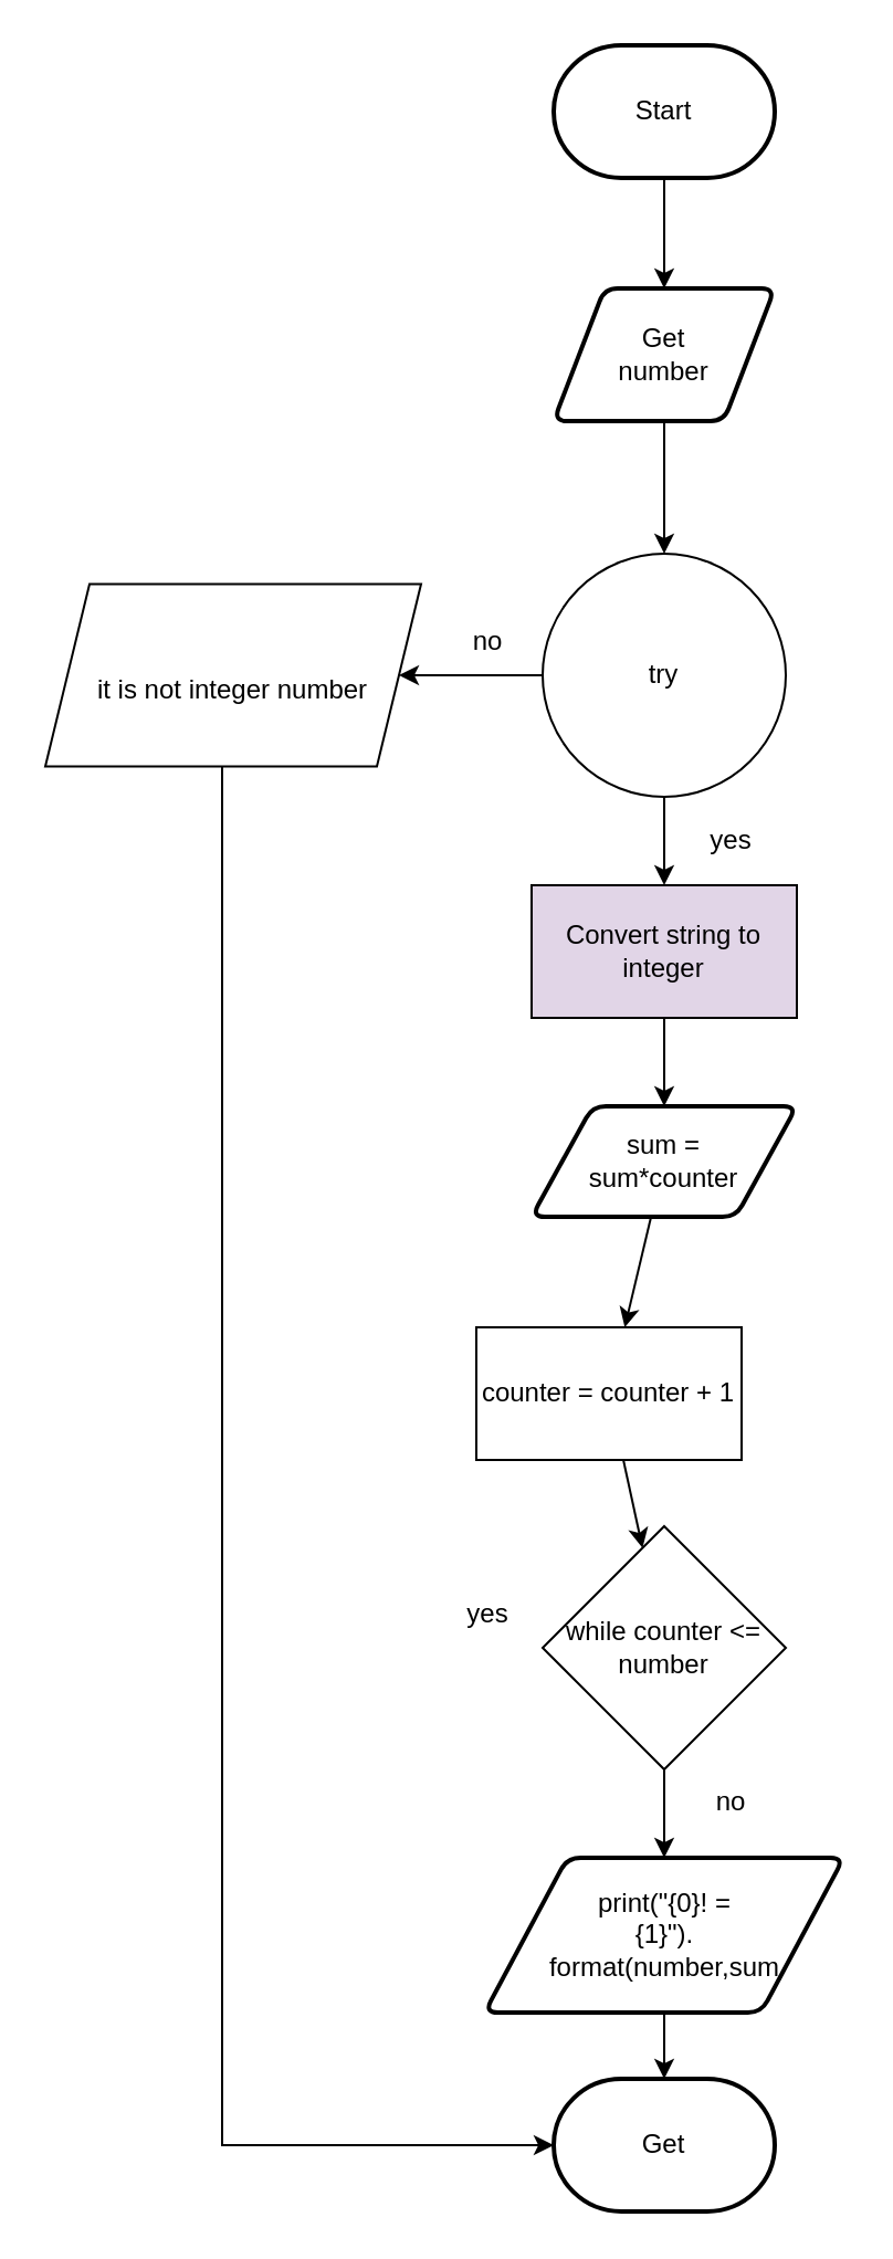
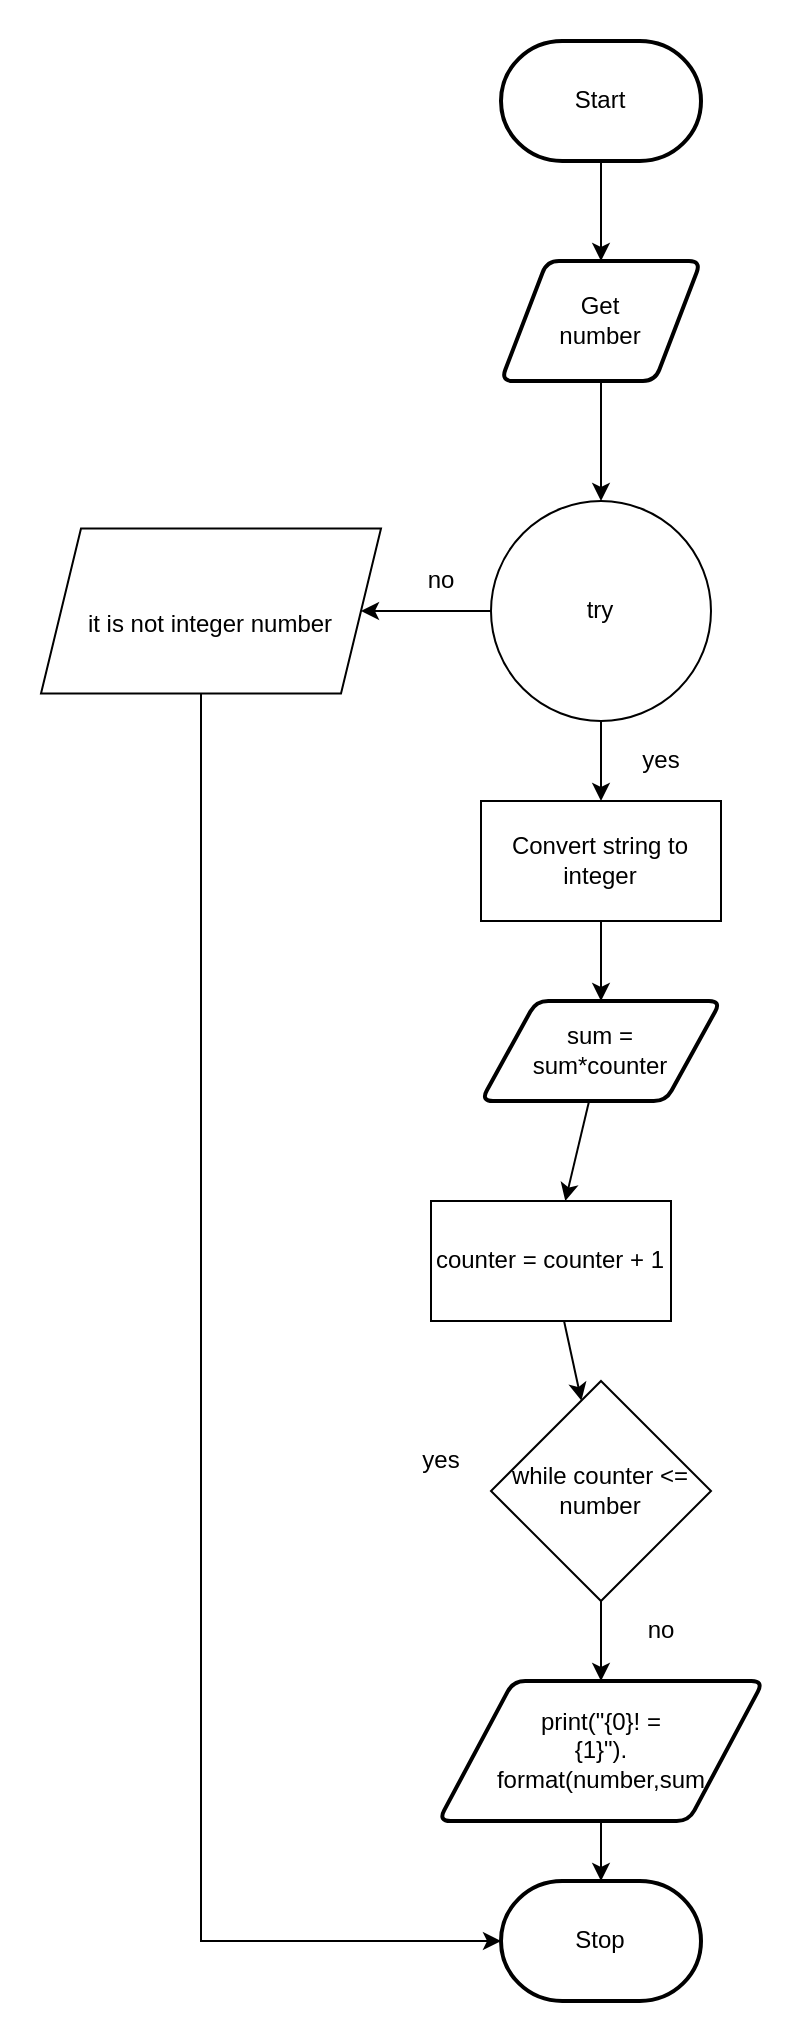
  <mxCell id="0" />
  <mxCell id="1" parent="0" />
  <mxCell id="2" style="edgeStyle=none;html=1;" edge="1" parent="1" source="3" target="14"><mxGeometry relative="1" as="geometry" /></mxCell>
  <mxCell id="3" value="Get &lt;br&gt;number" style="shape=parallelogram;html=1;strokeWidth=2;perimeter=parallelogramPerimeter;whiteSpace=wrap;rounded=1;arcSize=12;size=0.23;" vertex="1" parent="1"><mxGeometry x="250" y="130" width="100" height="60" as="geometry" /></mxCell>
- <mxCell id="4" value="Get" style="strokeWidth=2;html=1;shape=mxgraph.flowchart.terminator;whiteSpace=wrap;" vertex="1" parent="1"><mxGeometry x="250" y="940" width="100" height="60" as="geometry" /></mxCell>
+ <mxCell id="4" value="Stop" style="strokeWidth=2;html=1;shape=mxgraph.flowchart.terminator;whiteSpace=wrap;" vertex="1" parent="1"><mxGeometry x="250" y="940" width="100" height="60" as="geometry" /></mxCell>
  <mxCell id="5" style="edgeStyle=none;html=1;entryX=0.5;entryY=0;entryDx=0;entryDy=0;" edge="1" parent="1" source="6" target="3"><mxGeometry relative="1" as="geometry" /></mxCell>
  <mxCell id="6" value="Start" style="strokeWidth=2;html=1;shape=mxgraph.flowchart.terminator;whiteSpace=wrap;" vertex="1" parent="1"><mxGeometry x="250" y="20" width="100" height="60" as="geometry" /></mxCell>
  <mxCell id="7" style="edgeStyle=none;html=1;fontSize=12;" edge="1" parent="1" source="8" target="10"><mxGeometry relative="1" as="geometry" /></mxCell>
  <mxCell id="8" value="while counter &amp;lt;= number" style="rhombus;whiteSpace=wrap;html=1;" vertex="1" parent="1"><mxGeometry x="245" y="690" width="110" height="110" as="geometry" /></mxCell>
  <mxCell id="9" style="edgeStyle=elbowEdgeStyle;html=1;" edge="1" parent="1" source="10" target="4"><mxGeometry relative="1" as="geometry" /></mxCell>
  <mxCell id="10" value="print(&quot;{0}! = &lt;br&gt;{1}&quot;).&lt;br&gt;format(number,sum" style="shape=parallelogram;html=1;strokeWidth=2;perimeter=parallelogramPerimeter;whiteSpace=wrap;rounded=1;arcSize=12;size=0.23;" vertex="1" parent="1"><mxGeometry x="218.75" y="840" width="162.5" height="70" as="geometry" /></mxCell>
  <mxCell id="11" value="yes" style="text;html=1;align=center;verticalAlign=middle;resizable=0;points=[];autosize=1;strokeColor=none;fillColor=none;" vertex="1" parent="1"><mxGeometry x="205" y="720" width="30" height="20" as="geometry" /></mxCell>
  <mxCell id="12" style="edgeStyle=none;html=1;" edge="1" parent="1" source="14"><mxGeometry relative="1" as="geometry"><mxPoint x="180" y="305" as="targetPoint" /></mxGeometry></mxCell>
  <mxCell id="13" style="edgeStyle=none;html=1;fontSize=12;" edge="1" parent="1" source="14" target="19"><mxGeometry relative="1" as="geometry" /></mxCell>
  <mxCell id="14" value="try" style="ellipse;whiteSpace=wrap;html=1;" vertex="1" parent="1"><mxGeometry x="245" y="250" width="110" height="110" as="geometry" /></mxCell>
  <mxCell id="15" value="no" style="text;html=1;align=center;verticalAlign=middle;resizable=0;points=[];autosize=1;strokeColor=none;fillColor=none;" vertex="1" parent="1"><mxGeometry x="205" y="280" width="30" height="20" as="geometry" /></mxCell>
  <mxCell id="16" style="edgeStyle=elbowEdgeStyle;html=1;entryX=0;entryY=0.5;entryDx=0;entryDy=0;entryPerimeter=0;rounded=0;" edge="1" parent="1" source="17" target="4"><mxGeometry relative="1" as="geometry"><mxPoint x="130" y="860" as="targetPoint" /><Array as="points"><mxPoint x="100" y="410" /><mxPoint x="80" y="640" /></Array></mxGeometry></mxCell>
  <mxCell id="17" value="&lt;h2 style=&quot;box-sizing: border-box ; line-height: 14px ; margin-top: 20px ; margin-bottom: 10px&quot;&gt;&lt;font face=&quot;arial, helvetica, open sans&quot;&gt;&lt;span style=&quot;font-size: 12px ; font-weight: 500&quot;&gt;it is not integer number&lt;/span&gt;&lt;/font&gt;&lt;br&gt;&lt;/h2&gt;" style="shape=parallelogram;perimeter=parallelogramPerimeter;whiteSpace=wrap;html=1;fixedSize=1;" vertex="1" parent="1"><mxGeometry x="20" y="263.75" width="170" height="82.5" as="geometry" /></mxCell>
  <mxCell id="18" style="edgeStyle=none;html=1;entryX=0.5;entryY=0;entryDx=0;entryDy=0;fontSize=12;" edge="1" parent="1" source="19" target="21"><mxGeometry relative="1" as="geometry" /></mxCell>
- <mxCell id="19" value="Convert string to integer" style="rounded=0;whiteSpace=wrap;html=1;labelBackgroundColor=none;fontSize=12;fillColor=#e1d5e7;" vertex="1" parent="1"><mxGeometry x="240" y="400" width="120" height="60" as="geometry" /></mxCell>
+ <mxCell id="19" value="Convert string to integer" style="rounded=0;whiteSpace=wrap;html=1;labelBackgroundColor=none;fontSize=12;" vertex="1" parent="1"><mxGeometry x="240" y="400" width="120" height="60" as="geometry" /></mxCell>
  <mxCell id="20" style="edgeStyle=none;html=1;fontSize=12;" edge="1" parent="1" source="21" target="23"><mxGeometry relative="1" as="geometry" /></mxCell>
  <mxCell id="21" value="sum = &lt;br&gt;sum*counter" style="shape=parallelogram;html=1;strokeWidth=2;perimeter=parallelogramPerimeter;whiteSpace=wrap;rounded=1;arcSize=12;size=0.23;" vertex="1" parent="1"><mxGeometry x="240" y="500" width="120" height="50" as="geometry" /></mxCell>
  <mxCell id="22" style="edgeStyle=none;html=1;fontSize=12;" edge="1" parent="1" source="23" target="8"><mxGeometry relative="1" as="geometry" /></mxCell>
  <mxCell id="23" value="counter = counter + 1" style="rounded=0;whiteSpace=wrap;html=1;labelBackgroundColor=none;fontSize=12;" vertex="1" parent="1"><mxGeometry x="215" y="600" width="120" height="60" as="geometry" /></mxCell>
  <mxCell id="24" value="no" style="text;html=1;align=center;verticalAlign=middle;resizable=0;points=[];autosize=1;strokeColor=none;fillColor=none;fontSize=12;" vertex="1" parent="1"><mxGeometry x="315" y="805" width="30" height="20" as="geometry" /></mxCell>
  <mxCell id="25" value="yes" style="text;html=1;align=center;verticalAlign=middle;resizable=0;points=[];autosize=1;strokeColor=none;fillColor=none;" vertex="1" parent="1"><mxGeometry x="315" y="370" width="30" height="20" as="geometry" /></mxCell>
